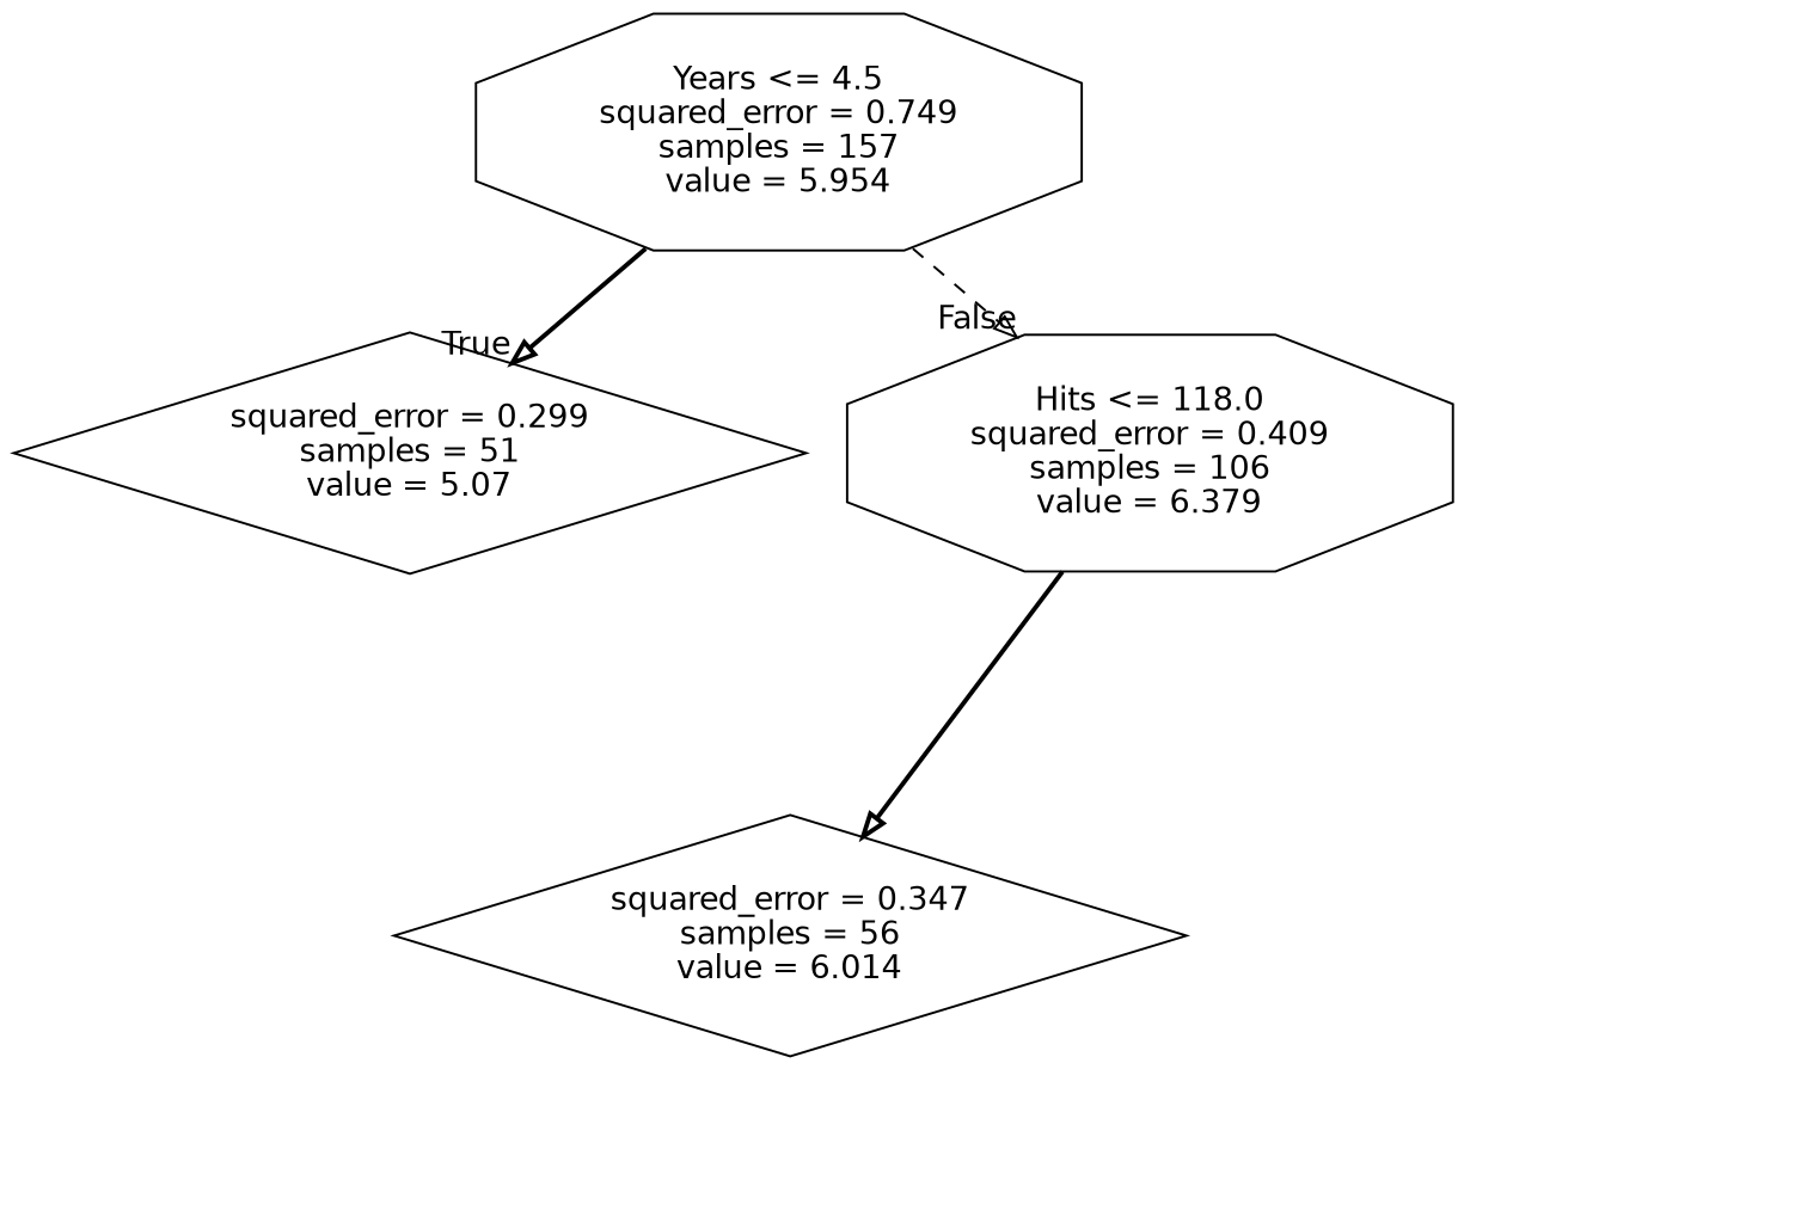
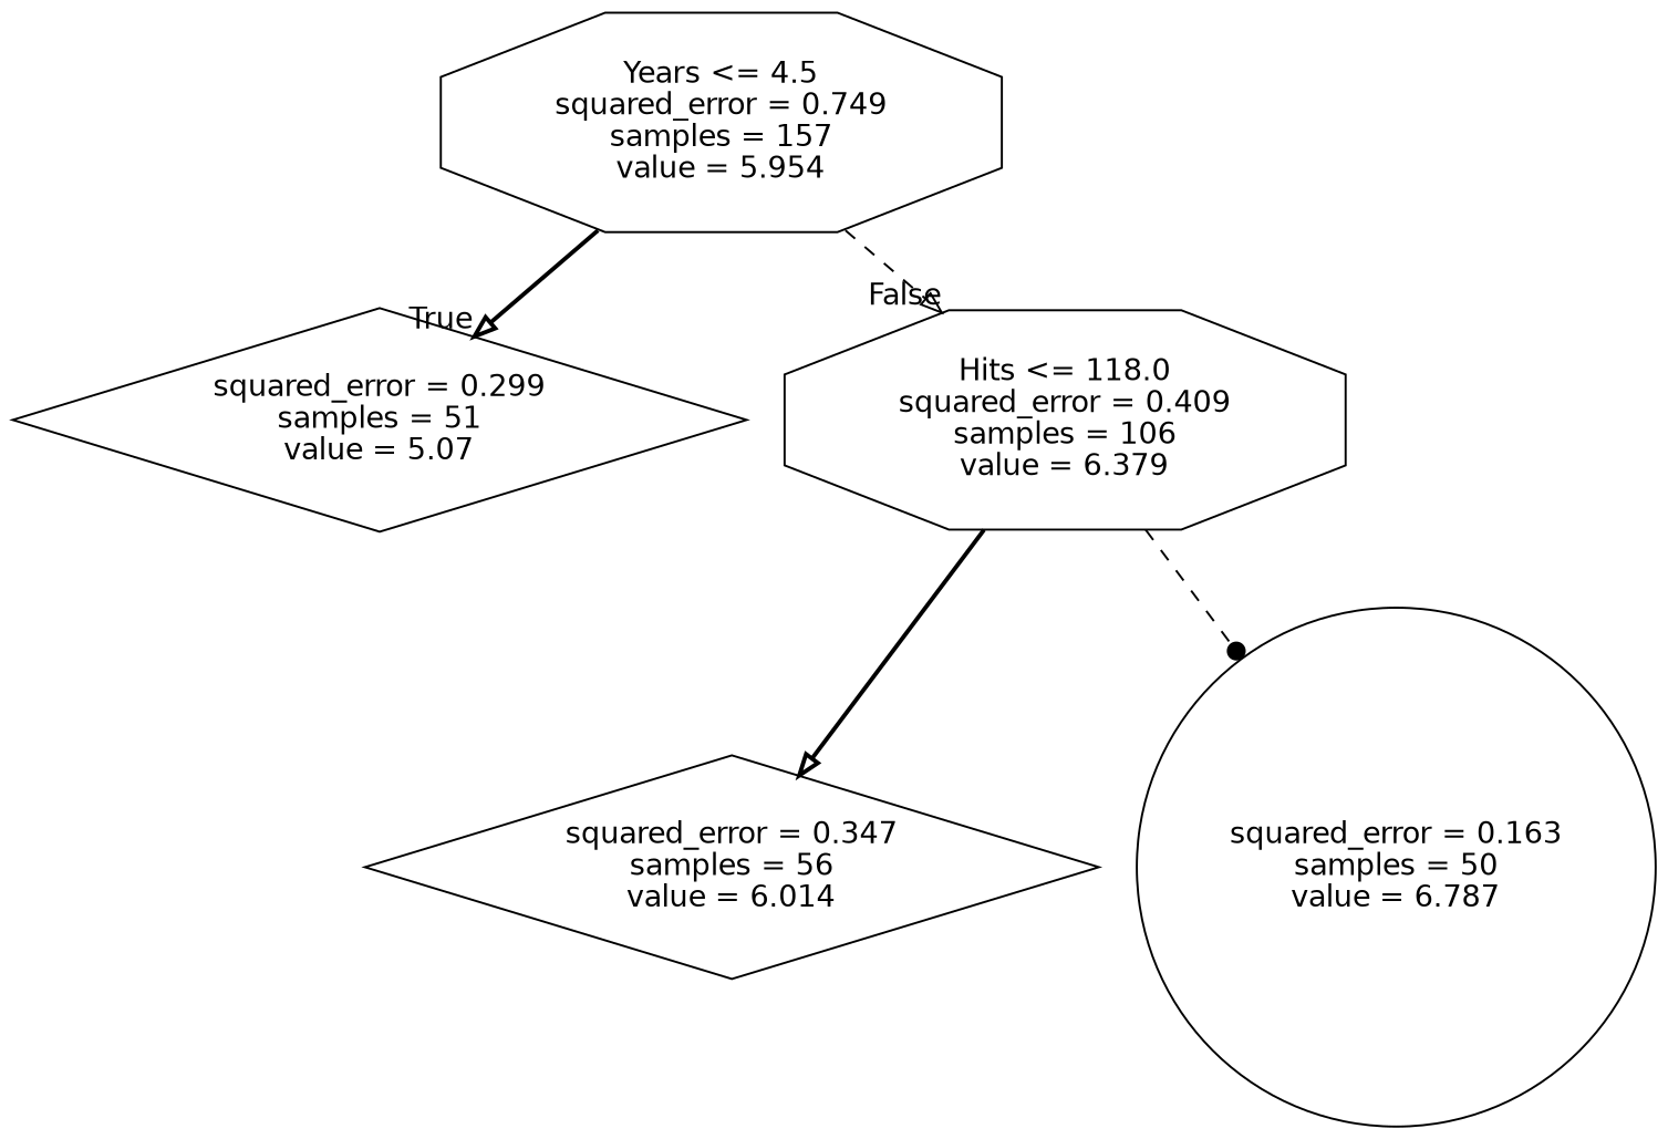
  digraph {
    node [fontname=helvetica shape=octagon]
    edge [fontname=helvetica style=bold arrowhead=onormal]
    n1 [label="Years <= 4.5\nsquared_error = 0.749\nsamples = 157\nvalue = 5.954"]
    n2 [label="squared_error = 0.299\nsamples = 51\nvalue = 5.07" shape=diamond]
    n3 [label="Hits <= 118.0\nsquared_error = 0.409\nsamples = 106\nvalue = 6.379"]
    n4 [label="squared_error = 0.347\nsamples = 56\nvalue = 6.014" shape=diamond]
+   n5 [label="squared_error = 0.163\nsamples = 50\nvalue = 6.787" shape=circle]
    n1 -> n2 [headlabel=True labelangle=45 labeldistance=2.5]
    n1 -> n3 [headlabel=False labelangle=-45 labeldistance=2.5 style=dashed]
    n3 -> n4
+   n3 -> n5 [style=dashed arrowhead=dot]
  }
